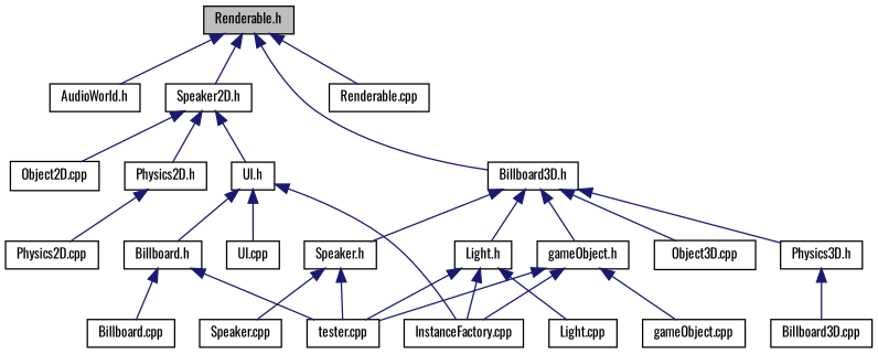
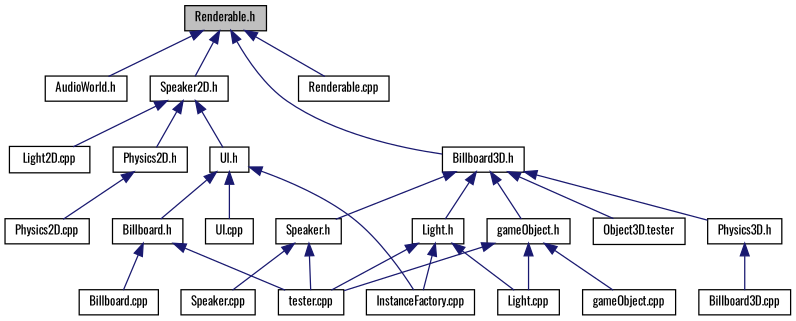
  digraph {
    fontname=Oswald
    node [color=black fillcolor=white fontname=Oswald fontsize=10 shape=record style=filled]
    edge [color=midnightblue dir=back fontname=Oswald fontsize=10 labelfontname=Helvetica labelfontsize=10 style=solid]
    n1 [fillcolor=grey75 fontcolor=black height=0.2 label="Renderable.h" width=0.4]
    n2 [height=0.2 label="AudioWorld.h" width=0.4]
    n3 [height=0.2 label="Speaker2D.h" width=0.4]
    n4 [height=0.2 label="Billboard3D.h" width=0.4]
    n5 [height=0.2 label="Renderable.cpp" width=0.4]
    n6 [height=0.2 label="UI.h" width=0.4]
-   n7 [height=0.2 label="Object2D.cpp" width=0.4]
+   n7 [height=0.2 label="Light2D.cpp" width=0.4]
    n8 [height=0.2 label="Physics2D.h" width=0.4]
    n9 [height=0.2 label="gameObject.h" width=0.4]
    n10 [height=0.2 label="Light.h" width=0.4]
-   n11 [height=0.2 label="Object3D.cpp" width=0.4]
+   n11 [height=0.2 label="Object3D.tester" width=0.4]
    n12 [height=0.2 label="Physics3D.h" width=0.4]
    n13 [height=0.2 label="Speaker.h" width=0.4]
    n14 [height=0.2 label="Billboard.h" width=0.4]
    n15 [height=0.2 label="InstanceFactory.cpp" width=0.4]
    n16 [height=0.2 label="UI.cpp" width=0.4]
    n17 [height=0.2 label="Physics2D.cpp" width=0.4]
    n18 [height=0.2 label="Billboard.cpp" width=0.4]
    n19 [height=0.2 label="tester.cpp" width=0.4]
    n20 [height=0.2 label="gameObject.cpp" width=0.4]
    n21 [height=0.2 label="Light.cpp" width=0.4]
    n22 [height=0.2 label="Billboard3D.cpp" width=0.4]
    n23 [height=0.2 label="Speaker.cpp" width=0.4]
    n1 -> n2
    n1 -> n3
    n1 -> n4
    n1 -> n5
    n3 -> n6
    n3 -> n7
    n3 -> n8
    n4 -> n9
    n4 -> n10
    n4 -> n11
    n4 -> n12
    n4 -> n13
    n6 -> n14
    n6 -> n15
    n6 -> n16
    n8 -> n17
-   n9 -> n15
+   n9 -> n21
    n9 -> n19
    n9 -> n20
    n10 -> n15
    n10 -> n19
    n10 -> n21
    n12 -> n22
    n13 -> n19
    n13 -> n23
    n14 -> n18
    n14 -> n19
  }
